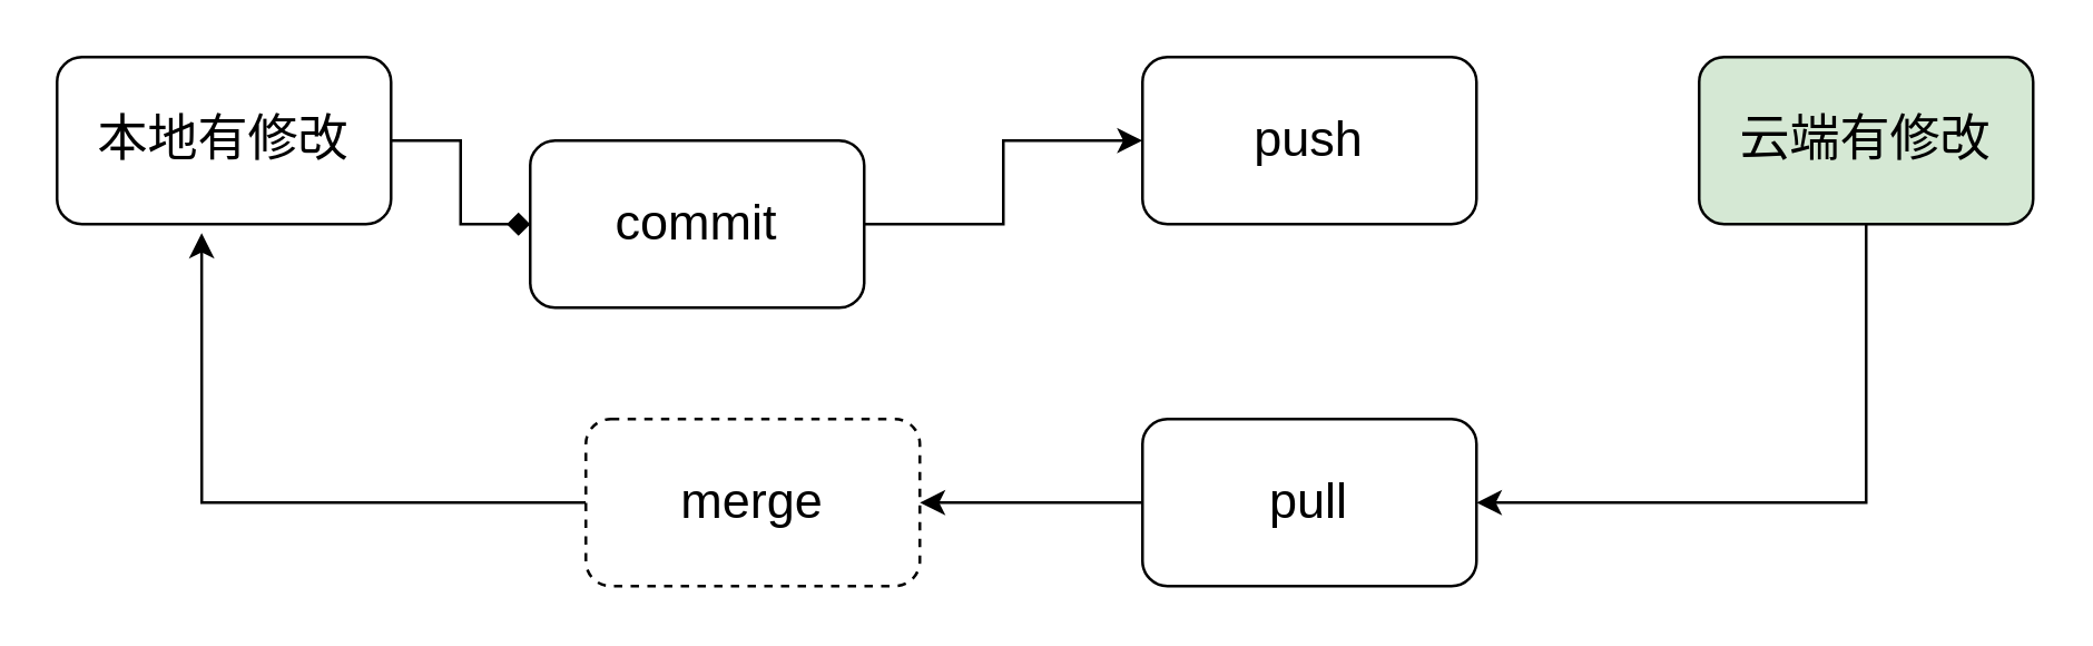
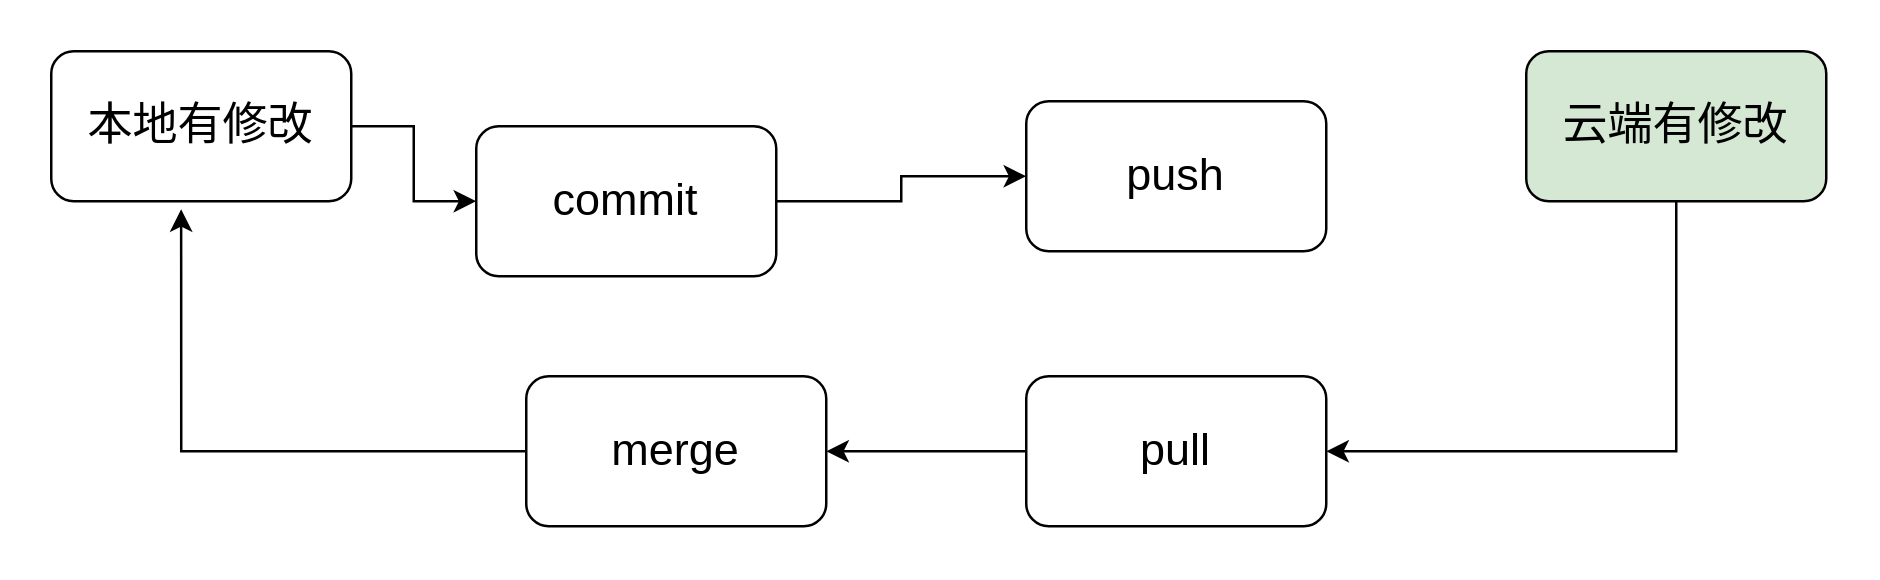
  <mxCell id="0" />
  <mxCell id="1" parent="0" />
- <mxCell id="2" value="" style="edgeStyle=orthogonalEdgeStyle;rounded=0;orthogonalLoop=1;jettySize=auto;html=1;endArrow=diamond;" edge="1" parent="1" source="3" target="5"><mxGeometry relative="1" as="geometry" /></mxCell>
+ <mxCell id="2" value="" style="edgeStyle=orthogonalEdgeStyle;rounded=0;orthogonalLoop=1;jettySize=auto;html=1;" edge="1" parent="1" source="3" target="5"><mxGeometry relative="1" as="geometry" /></mxCell>
  <mxCell id="3" value="&lt;font style=&quot;font-size: 18px&quot;&gt;本地有修改&lt;/font&gt;" style="rounded=1;whiteSpace=wrap;html=1;" vertex="1" parent="1"><mxGeometry x="20" y="20" width="120" height="60" as="geometry" /></mxCell>
  <mxCell id="4" value="" style="edgeStyle=orthogonalEdgeStyle;rounded=0;orthogonalLoop=1;jettySize=auto;html=1;" edge="1" parent="1" source="5" target="6"><mxGeometry relative="1" as="geometry" /></mxCell>
  <mxCell id="5" value="&lt;font style=&quot;font-size: 18px&quot;&gt;commit&lt;/font&gt;" style="whiteSpace=wrap;html=1;rounded=1;" vertex="1" parent="1"><mxGeometry x="190" y="50" width="120" height="60" as="geometry" /></mxCell>
- <mxCell id="6" value="&lt;font style=&quot;font-size: 18px&quot;&gt;push&lt;/font&gt;" style="whiteSpace=wrap;html=1;rounded=1;" vertex="1" parent="1"><mxGeometry x="410" y="20" width="120" height="60" as="geometry" /></mxCell>
+ <mxCell id="6" value="&lt;font style=&quot;font-size: 18px&quot;&gt;push&lt;/font&gt;" style="whiteSpace=wrap;html=1;rounded=1;" vertex="1" parent="1"><mxGeometry x="410" y="40" width="120" height="60" as="geometry" /></mxCell>
  <mxCell id="7" style="edgeStyle=orthogonalEdgeStyle;rounded=0;orthogonalLoop=1;jettySize=auto;html=1;exitX=0.5;exitY=1;exitDx=0;exitDy=0;entryX=1;entryY=0.5;entryDx=0;entryDy=0;" edge="1" parent="1" source="8" target="12"><mxGeometry relative="1" as="geometry" /></mxCell>
  <mxCell id="8" value="&lt;font style=&quot;font-size: 18px&quot;&gt;云端有修改&lt;/font&gt;" style="whiteSpace=wrap;html=1;rounded=1;fillColor=#d5e8d4;" vertex="1" parent="1"><mxGeometry x="610" y="20" width="120" height="60" as="geometry" /></mxCell>
  <mxCell id="9" style="edgeStyle=orthogonalEdgeStyle;rounded=0;orthogonalLoop=1;jettySize=auto;html=1;exitX=0;exitY=0.5;exitDx=0;exitDy=0;entryX=0.433;entryY=1.053;entryDx=0;entryDy=0;entryPerimeter=0;" edge="1" parent="1" source="10" target="3"><mxGeometry relative="1" as="geometry" /></mxCell>
- <mxCell id="10" value="&lt;font style=&quot;font-size: 18px&quot;&gt;merge&lt;/font&gt;" style="whiteSpace=wrap;html=1;rounded=1;dashed=1;" vertex="1" parent="1"><mxGeometry x="210" y="150" width="120" height="60" as="geometry" /></mxCell>
+ <mxCell id="10" value="&lt;font style=&quot;font-size: 18px&quot;&gt;merge&lt;/font&gt;" style="whiteSpace=wrap;html=1;rounded=1;" vertex="1" parent="1"><mxGeometry x="210" y="150" width="120" height="60" as="geometry" /></mxCell>
  <mxCell id="11" style="edgeStyle=orthogonalEdgeStyle;rounded=0;orthogonalLoop=1;jettySize=auto;html=1;exitX=0;exitY=0.5;exitDx=0;exitDy=0;entryX=1;entryY=0.5;entryDx=0;entryDy=0;" edge="1" parent="1" source="12" target="10"><mxGeometry relative="1" as="geometry" /></mxCell>
  <mxCell id="12" value="&lt;font style=&quot;font-size: 18px&quot;&gt;pull&lt;/font&gt;" style="whiteSpace=wrap;html=1;rounded=1;" vertex="1" parent="1"><mxGeometry x="410" y="150" width="120" height="60" as="geometry" /></mxCell>
